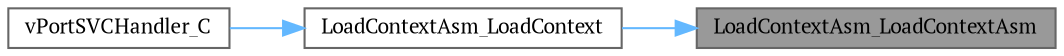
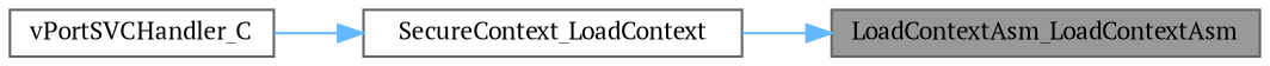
  digraph {
    fontname="PT Serif"
    rankdir=RL
    node [color=grey40 fillcolor=white fontname="PT Serif" fontsize=10 shape=box style=filled]
    edge [color=steelblue1 dir=back fontname="PT Serif" fontsize=10 labelfontname=Helvetica labelfontsize=10 style=solid]
    n1 [color=gray40 fillcolor=grey60 fontcolor=black height=0.2 label=LoadContextAsm_LoadContextAsm width=0.4]
-   n2 [height=0.2 label=LoadContextAsm_LoadContext width=0.4]
+   n2 [height=0.2 label=SecureContext_LoadContext width=0.4]
    n3 [height=0.2 label=vPortSVCHandler_C width=0.4]
    n1 -> n2
    n2 -> n3
  }
